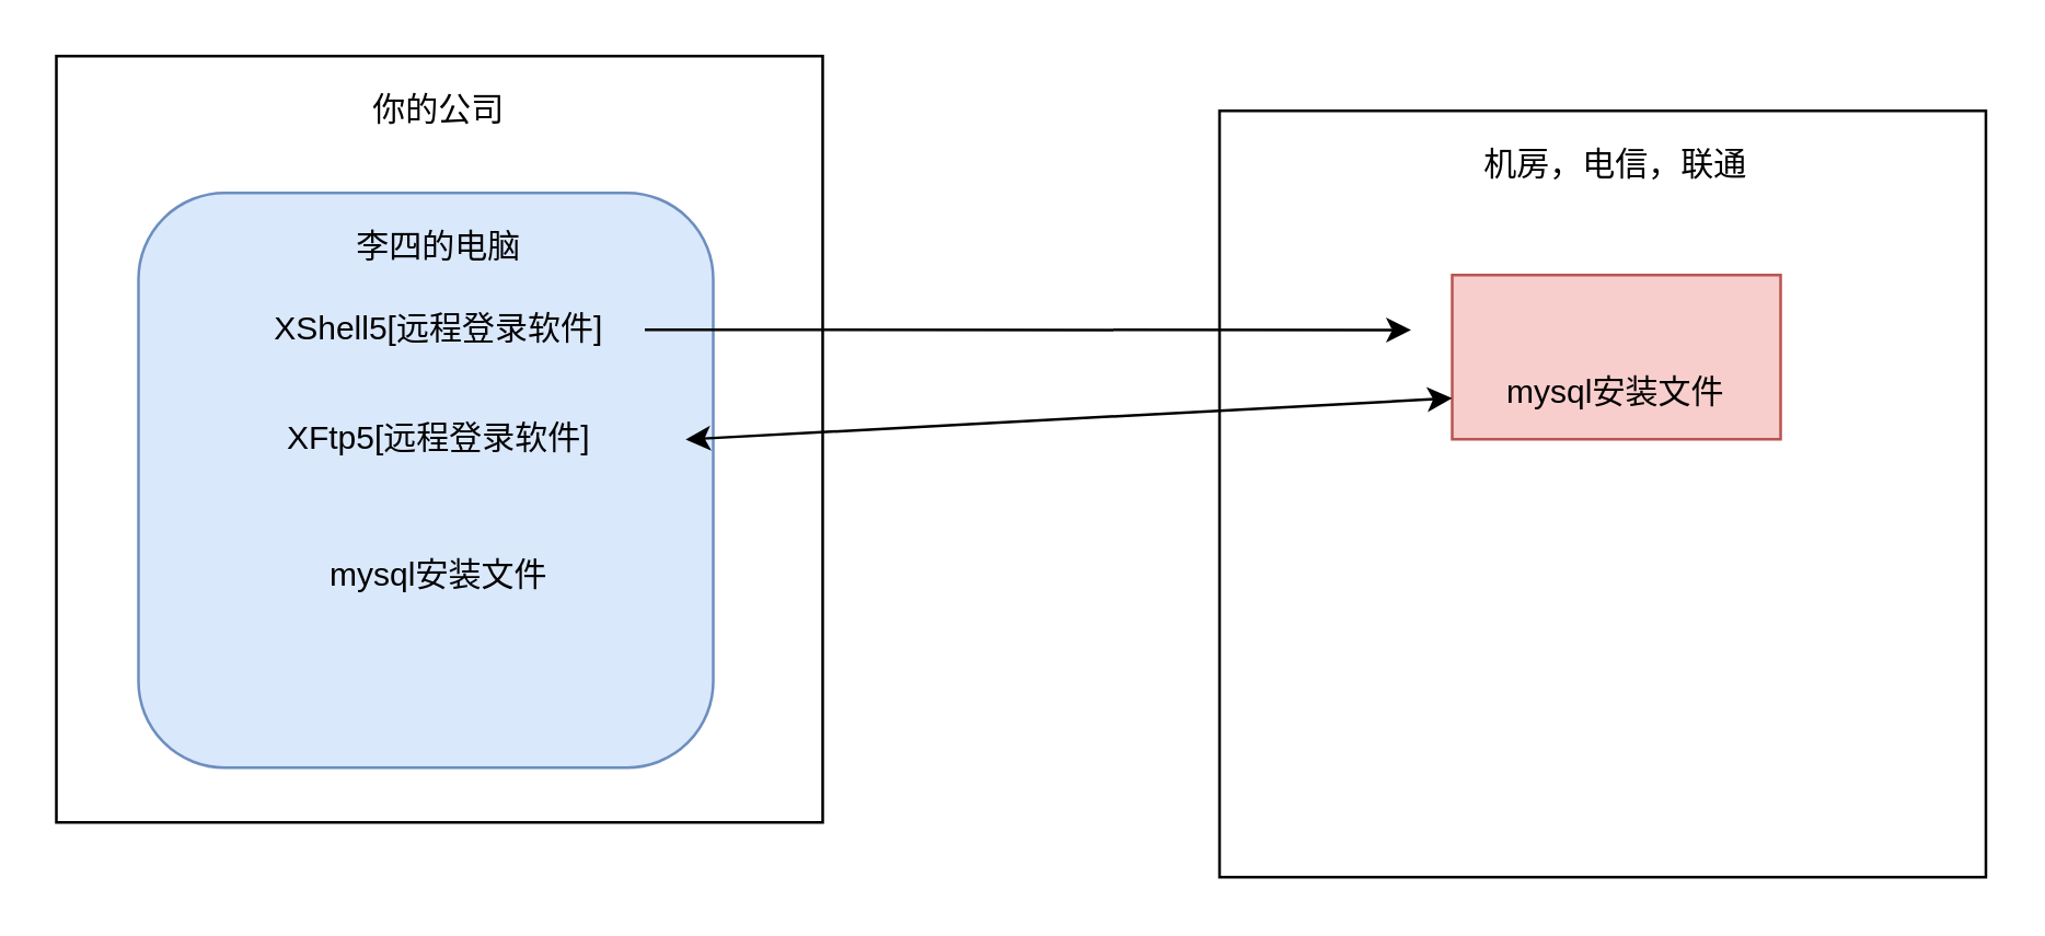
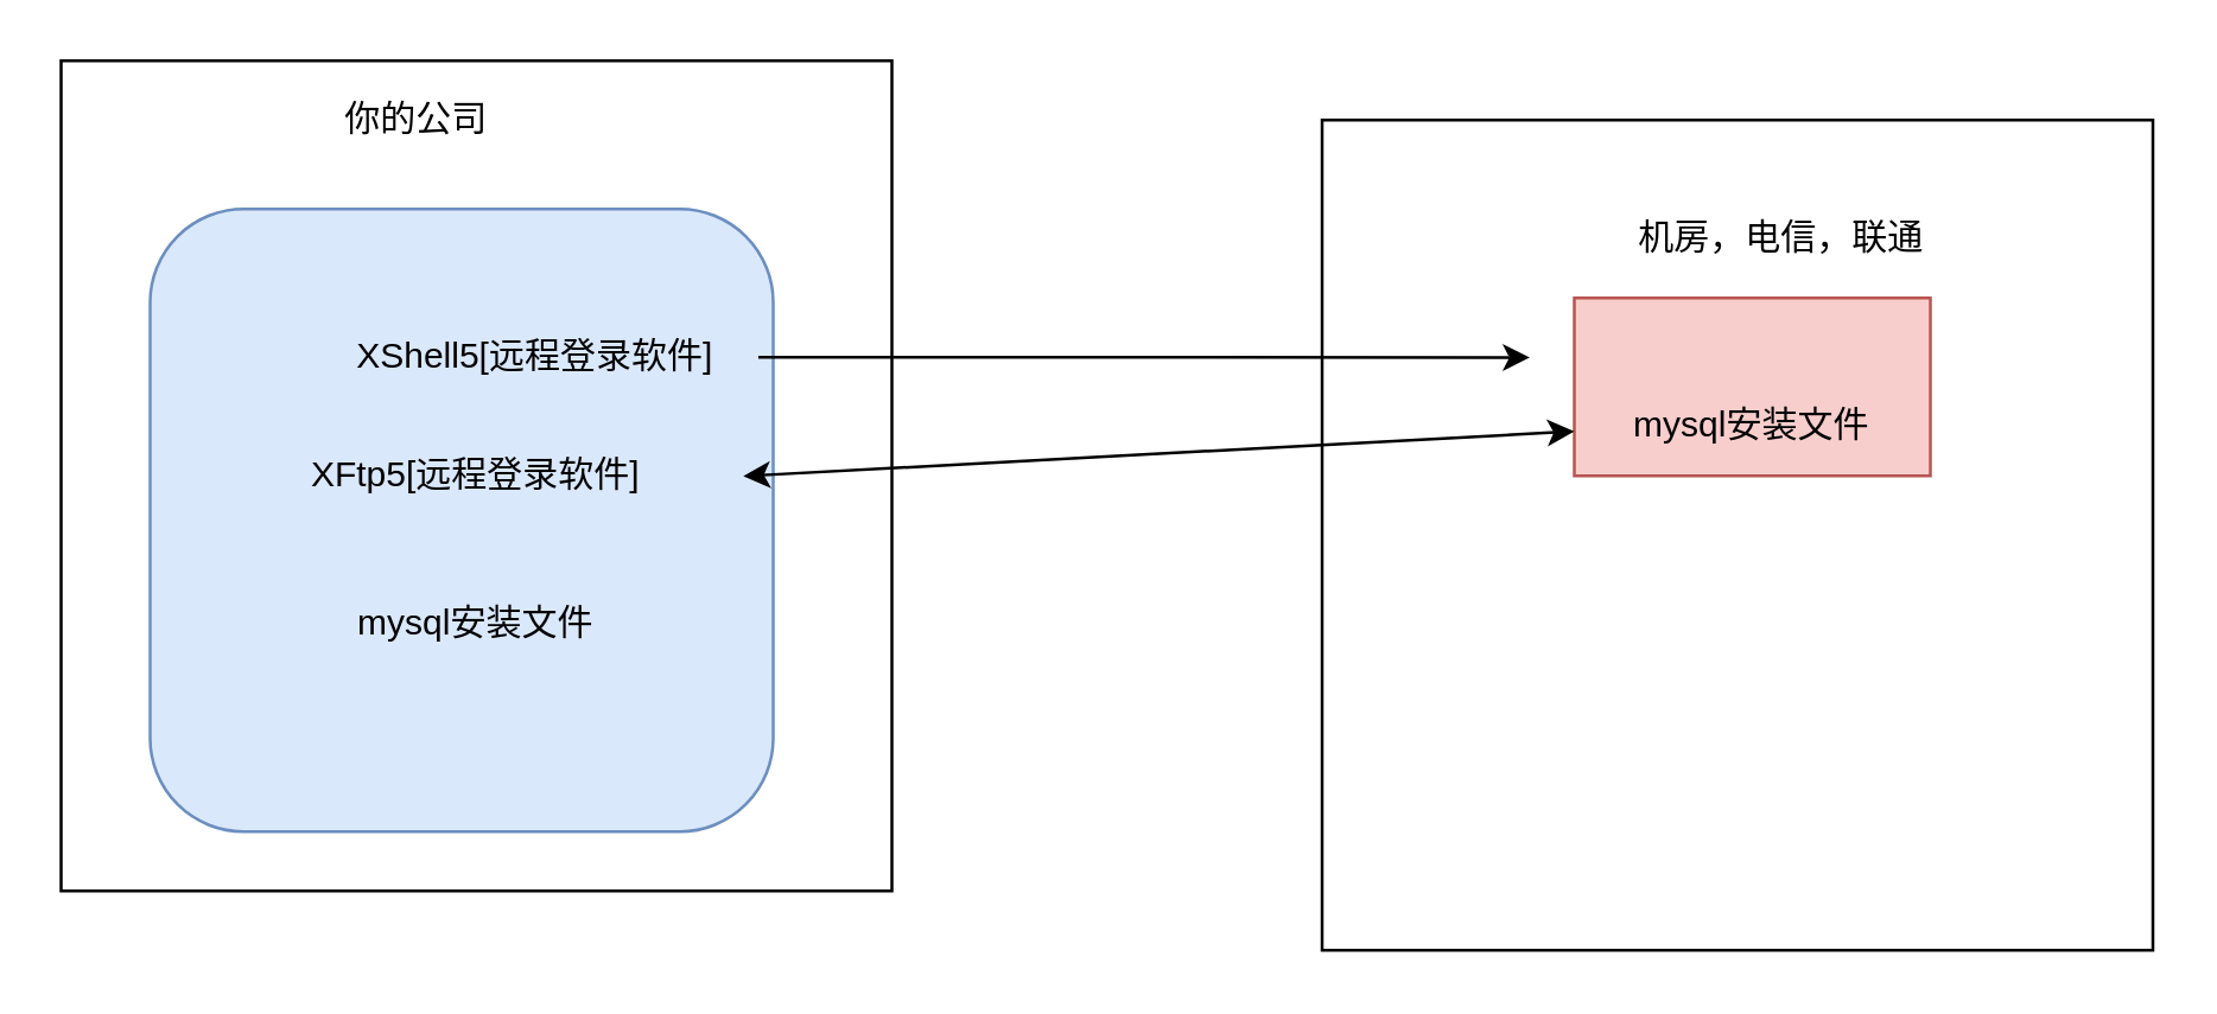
  <mxCell id="0" />
  <mxCell id="1" parent="0" />
  <mxCell id="2" value="" style="whiteSpace=wrap;html=1;aspect=fixed;" vertex="1" parent="1"><mxGeometry x="20" y="20" width="280" height="280" as="geometry" /></mxCell>
  <mxCell id="3" value="" style="whiteSpace=wrap;html=1;aspect=fixed;" vertex="1" parent="1"><mxGeometry x="445" y="40" width="280" height="280" as="geometry" /></mxCell>
  <mxCell id="4" value="" style="rounded=1;whiteSpace=wrap;html=1;fillColor=#dae8fc;strokeColor=#6c8ebf;" vertex="1" parent="1"><mxGeometry x="50" y="70" width="210" height="210" as="geometry" /></mxCell>
- <mxCell id="5" value="你的公司" style="text;html=1;strokeColor=none;fillColor=none;align=center;verticalAlign=middle;whiteSpace=wrap;rounded=0;" vertex="1" parent="1"><mxGeometry x="125" y="30" width="70" height="20" as="geometry" /></mxCell>
- <mxCell id="6" value="李四的电脑" style="text;html=1;strokeColor=none;fillColor=none;align=center;verticalAlign=middle;whiteSpace=wrap;rounded=0;" vertex="1" parent="1"><mxGeometry x="115" y="80" width="90" height="20" as="geometry" /></mxCell>
- <mxCell id="7" value="XShell5[远程登录软件]" style="text;html=1;strokeColor=none;fillColor=none;align=center;verticalAlign=middle;whiteSpace=wrap;rounded=0;" vertex="1" parent="1"><mxGeometry x="85" y="110" width="150" height="20" as="geometry" /></mxCell>
+ <mxCell id="5" value="你的公司" style="text;html=1;strokeColor=none;fillColor=none;align=center;verticalAlign=middle;whiteSpace=wrap;rounded=0;" vertex="1" parent="1"><mxGeometry x="105" y="30" width="70" height="20" as="geometry" /></mxCell>
+ <mxCell id="7" value="XShell5[远程登录软件]" style="text;html=1;strokeColor=none;fillColor=none;align=center;verticalAlign=middle;whiteSpace=wrap;rounded=0;" vertex="1" parent="1"><mxGeometry x="105" y="110" width="150" height="20" as="geometry" /></mxCell>
  <mxCell id="8" value="XFtp5[远程登录软件]" style="text;html=1;strokeColor=none;fillColor=none;align=center;verticalAlign=middle;whiteSpace=wrap;rounded=0;" vertex="1" parent="1"><mxGeometry x="85" y="150" width="150" height="20" as="geometry" /></mxCell>
  <mxCell id="9" value="mysql安装文件" style="text;html=1;strokeColor=none;fillColor=none;align=center;verticalAlign=middle;whiteSpace=wrap;rounded=0;" vertex="1" parent="1"><mxGeometry x="115" y="200" width="90" height="20" as="geometry" /></mxCell>
- <mxCell id="10" value="机房，电信，联通" style="text;html=1;strokeColor=none;fillColor=none;align=center;verticalAlign=middle;whiteSpace=wrap;rounded=0;" vertex="1" parent="1"><mxGeometry x="530" y="50" width="120" height="20" as="geometry" /></mxCell>
+ <mxCell id="10" value="机房，电信，联通" style="text;html=1;strokeColor=none;fillColor=none;align=center;verticalAlign=middle;whiteSpace=wrap;rounded=0;" vertex="1" parent="1"><mxGeometry x="540" y="70" width="120" height="20" as="geometry" /></mxCell>
  <mxCell id="11" value="" style="rounded=0;whiteSpace=wrap;html=1;fillColor=#f8cecc;strokeColor=#b85450;" vertex="1" parent="1"><mxGeometry x="530" y="100" width="120" height="60" as="geometry" /></mxCell>
  <mxCell id="12" value="mysql安装文件" style="text;html=1;strokeColor=none;fillColor=none;align=center;verticalAlign=middle;whiteSpace=wrap;rounded=0;" vertex="1" parent="1"><mxGeometry x="545" y="133" width="90" height="20" as="geometry" /></mxCell>
  <mxCell id="13" value="" style="endArrow=classic;html=1;exitX=1;exitY=0.5;exitDx=0;exitDy=0;entryX=0.25;entryY=0.286;entryDx=0;entryDy=0;entryPerimeter=0;" edge="1" parent="1" source="7" target="3"><mxGeometry width="50" height="50" relative="1" as="geometry"><mxPoint x="420" y="260" as="sourcePoint" /><mxPoint x="470" y="210" as="targetPoint" /></mxGeometry></mxCell>
  <mxCell id="14" value="" style="endArrow=classic;startArrow=classic;html=1;entryX=0.952;entryY=0.429;entryDx=0;entryDy=0;entryPerimeter=0;exitX=0;exitY=0.75;exitDx=0;exitDy=0;" edge="1" parent="1" source="11" target="4"><mxGeometry width="50" height="50" relative="1" as="geometry"><mxPoint x="420" y="260" as="sourcePoint" /><mxPoint x="470" y="210" as="targetPoint" /></mxGeometry></mxCell>
